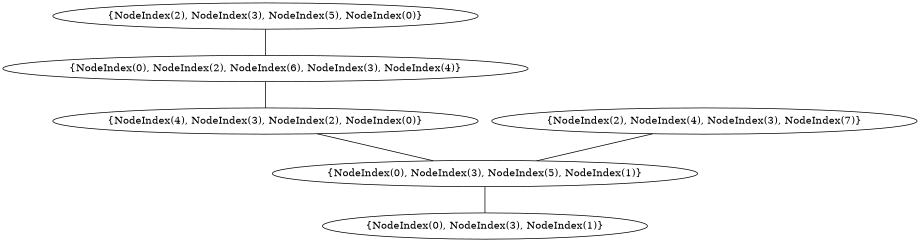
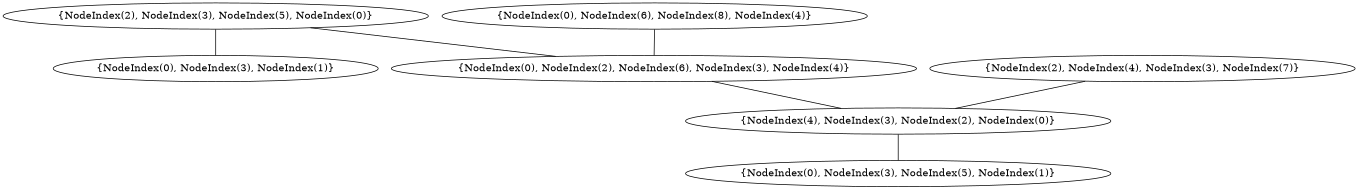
  graph {
    n1 [label="{NodeIndex(0), NodeIndex(3), NodeIndex(1)}"]
    n2 [label="{NodeIndex(0), NodeIndex(3), NodeIndex(5), NodeIndex(1)}"]
    n3 [label="{NodeIndex(4), NodeIndex(3), NodeIndex(2), NodeIndex(0)}"]
    n4 [label="{NodeIndex(0), NodeIndex(2), NodeIndex(6), NodeIndex(3), NodeIndex(4)}"]
+   n5 [label="{NodeIndex(0), NodeIndex(6), NodeIndex(8), NodeIndex(4)}"]
    n6 [label="{NodeIndex(2), NodeIndex(3), NodeIndex(5), NodeIndex(0)}"]
    n7 [label="{NodeIndex(2), NodeIndex(4), NodeIndex(3), NodeIndex(7)}"]
-   n2 -- n1
+   n6 -- n1
    n3 -- n2
    n4 -- n3
+   n5 -- n4
    n6 -- n4
-   n7 -- n2
+   n7 -- n3
  }
